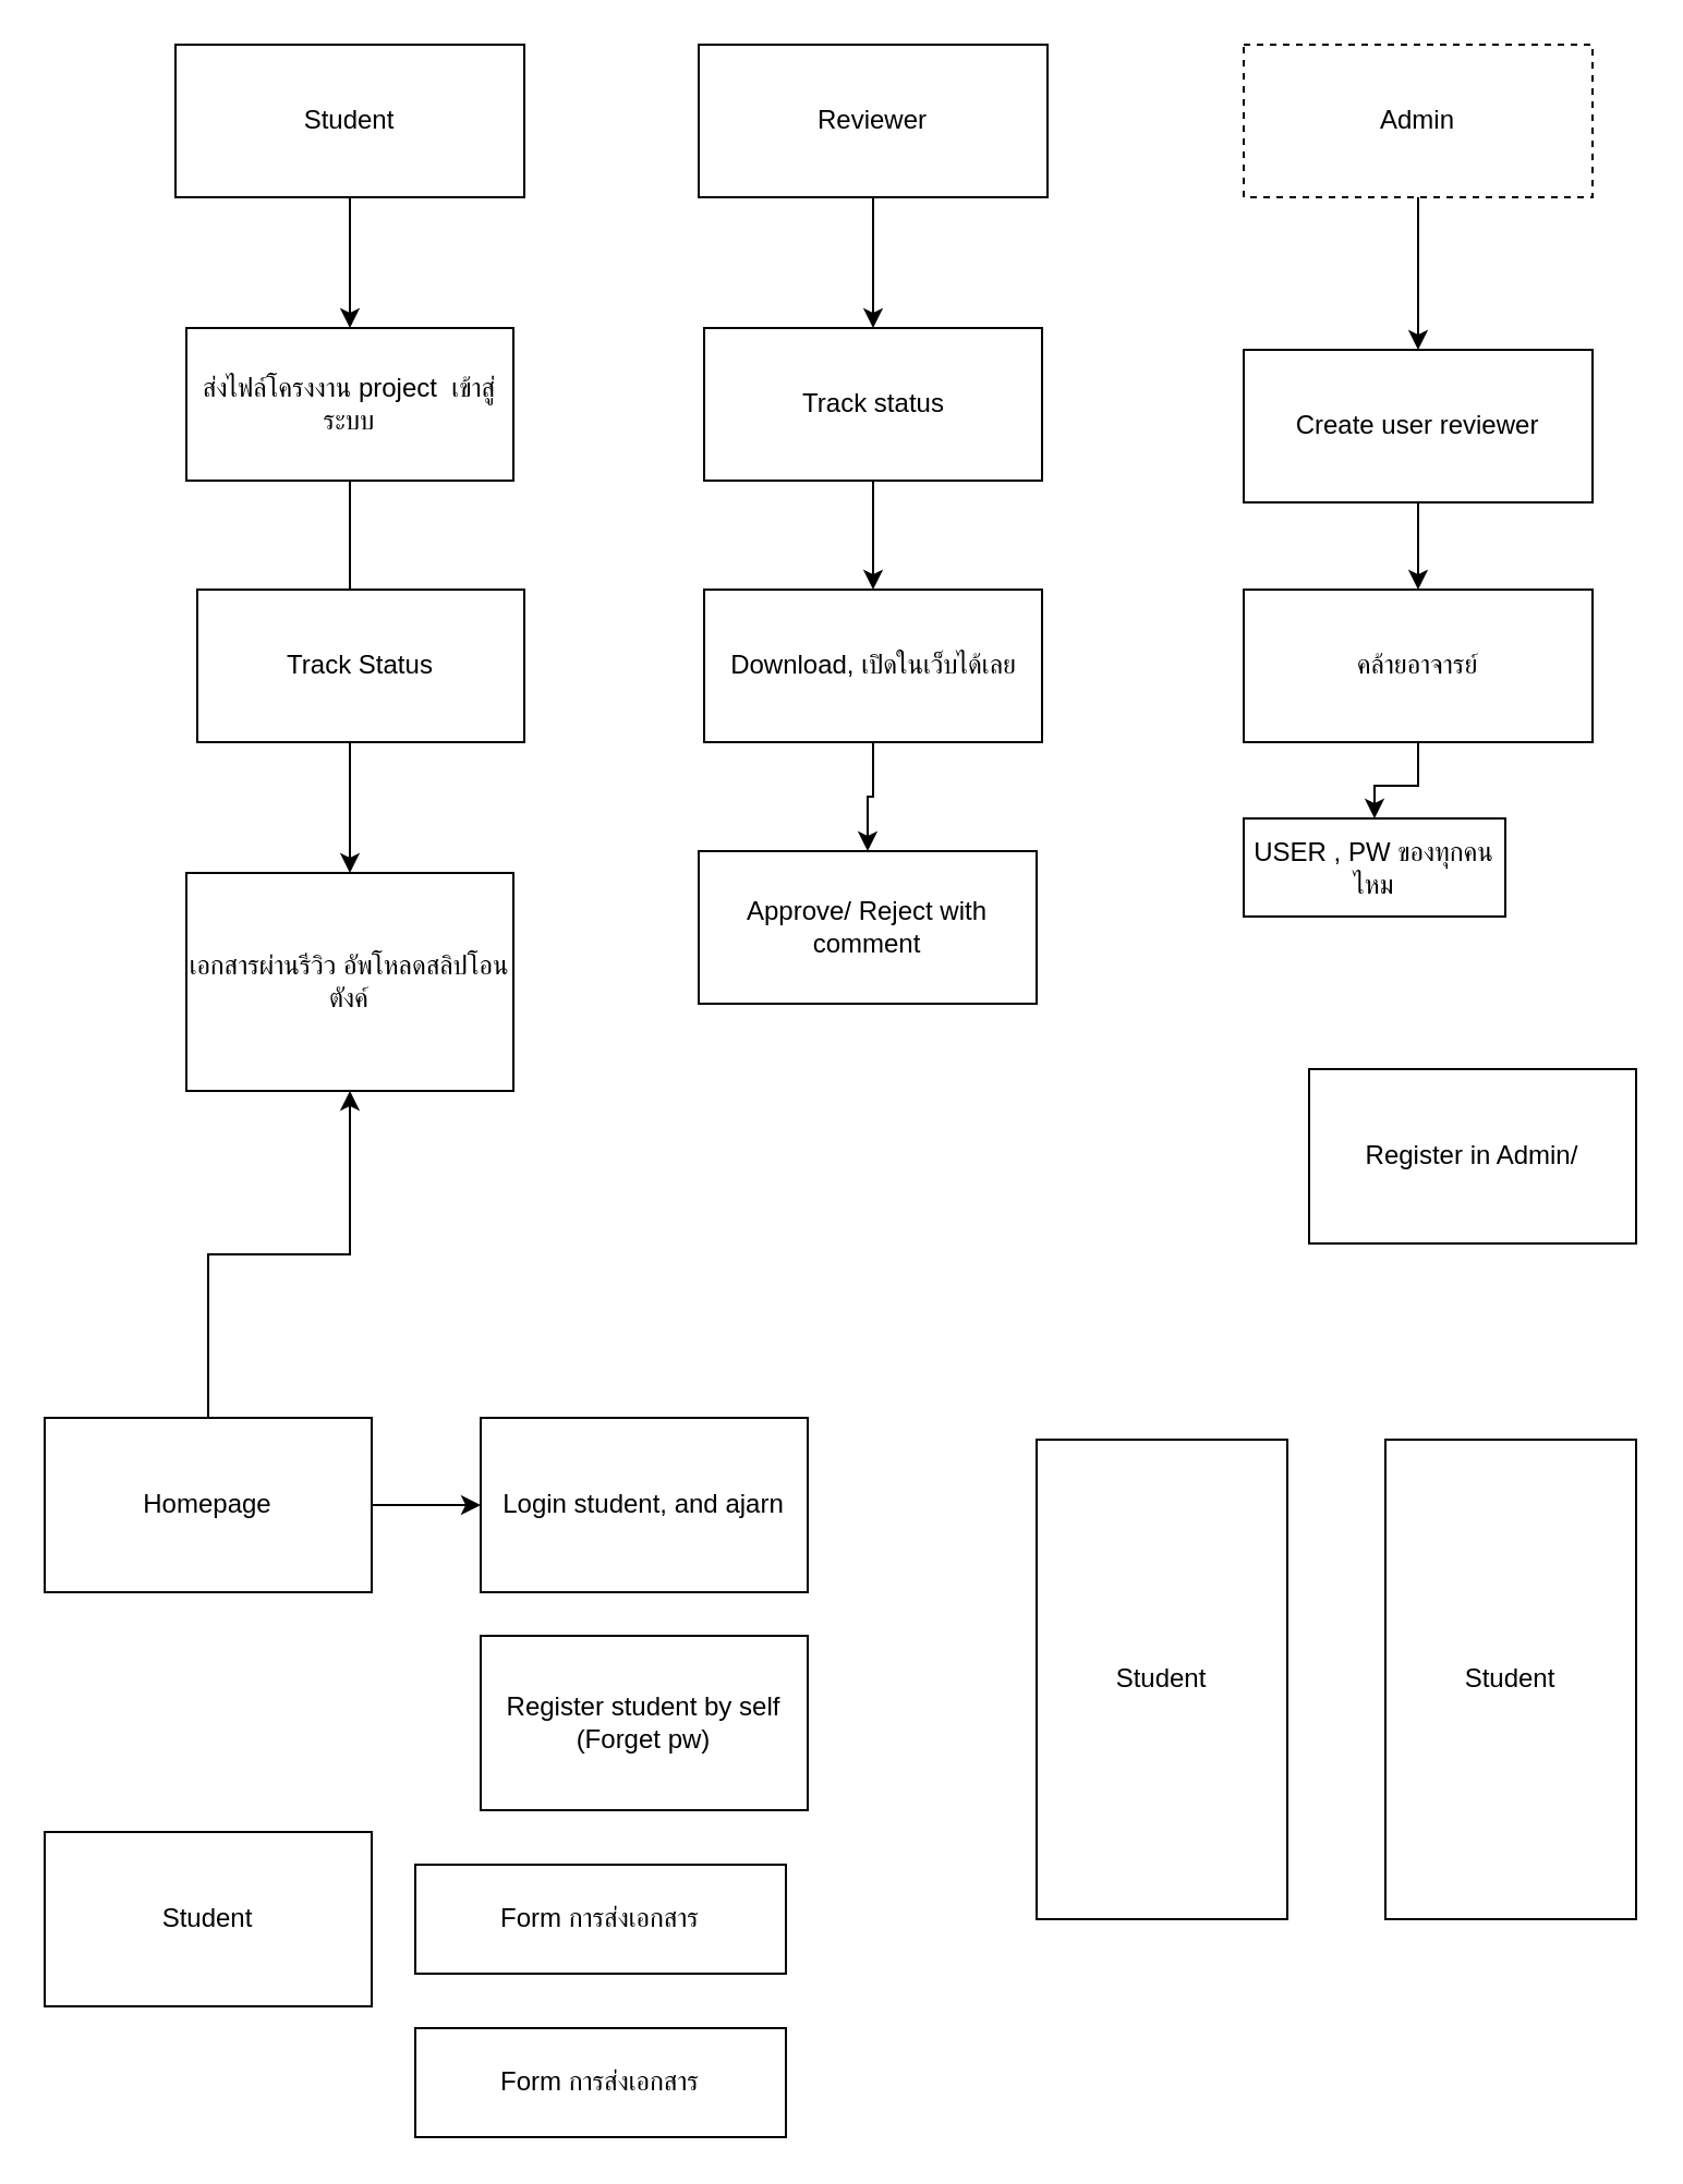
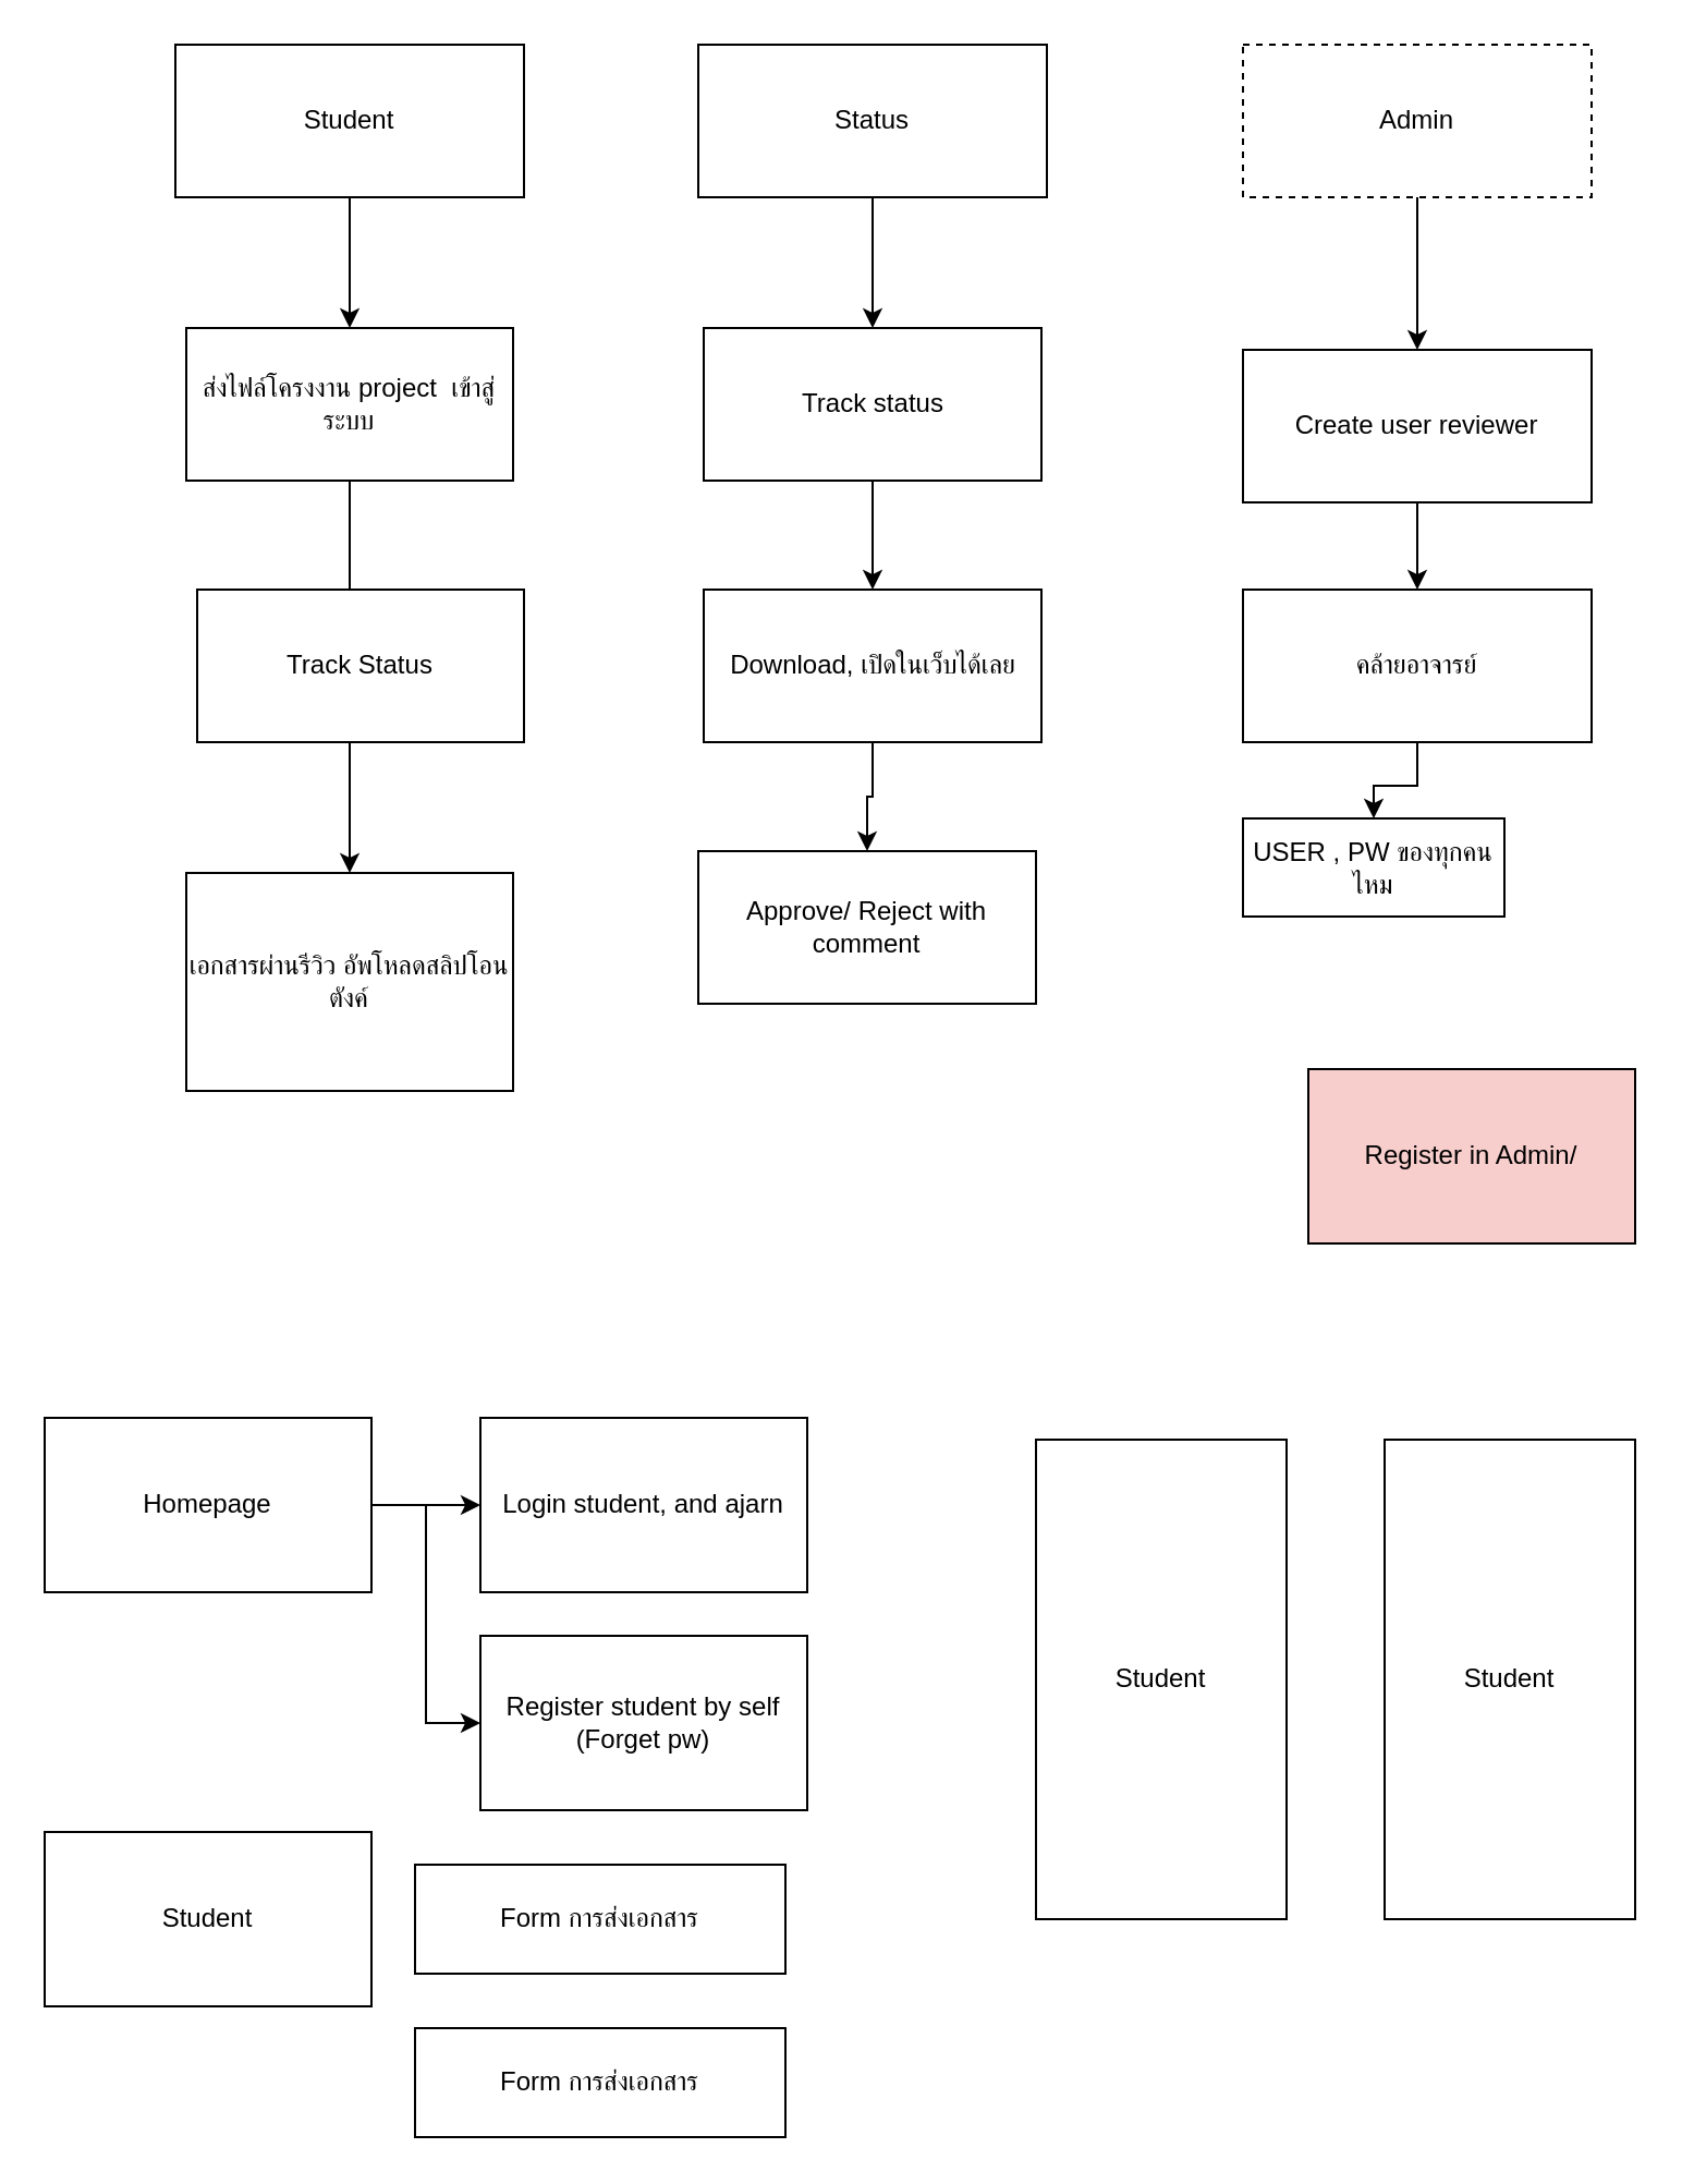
  <mxCell id="0" />
  <mxCell id="1" parent="0" />
  <mxCell id="2" value="" style="edgeStyle=orthogonalEdgeStyle;rounded=0;orthogonalLoop=1;jettySize=auto;html=1;" edge="1" parent="1" source="3" target="9"><mxGeometry relative="1" as="geometry" /></mxCell>
  <mxCell id="3" value="Student" style="rounded=0;whiteSpace=wrap;html=1;" parent="1" vertex="1"><mxGeometry x="80" y="20" width="160" height="70" as="geometry" /></mxCell>
  <mxCell id="4" value="" style="edgeStyle=orthogonalEdgeStyle;rounded=0;orthogonalLoop=1;jettySize=auto;html=1;" edge="1" parent="1" source="5" target="13"><mxGeometry relative="1" as="geometry" /></mxCell>
- <mxCell id="5" value="Reviewer" style="rounded=0;whiteSpace=wrap;html=1;" vertex="1" parent="1"><mxGeometry x="320" y="20" width="160" height="70" as="geometry" /></mxCell>
+ <mxCell id="5" value="Status" style="rounded=0;whiteSpace=wrap;html=1;" vertex="1" parent="1"><mxGeometry x="320" y="20" width="160" height="70" as="geometry" /></mxCell>
  <mxCell id="6" value="" style="edgeStyle=orthogonalEdgeStyle;rounded=0;orthogonalLoop=1;jettySize=auto;html=1;" edge="1" parent="1" source="7" target="18"><mxGeometry relative="1" as="geometry" /></mxCell>
  <mxCell id="7" value="Admin" style="rounded=0;whiteSpace=wrap;html=1;dashed=1;" vertex="1" parent="1"><mxGeometry x="570" y="20" width="160" height="70" as="geometry" /></mxCell>
  <mxCell id="8" value="" style="edgeStyle=orthogonalEdgeStyle;rounded=0;orthogonalLoop=1;jettySize=auto;html=1;" edge="1" parent="1" source="9" target="10"><mxGeometry relative="1" as="geometry" /></mxCell>
  <mxCell id="9" value="ส่งไฟล์โครงงาน project&amp;nbsp; เข้าสู่ระบบ" style="rounded=0;whiteSpace=wrap;html=1;" vertex="1" parent="1"><mxGeometry x="85" y="150" width="150" height="70" as="geometry" /></mxCell>
  <mxCell id="10" value="เอกสารผ่านรีวิว อัพโหลดสลิปโอนตังค์" style="rounded=0;whiteSpace=wrap;html=1;" vertex="1" parent="1"><mxGeometry x="85" y="400" width="150" height="100" as="geometry" /></mxCell>
  <mxCell id="11" value="Track Status" style="rounded=0;whiteSpace=wrap;html=1;" vertex="1" parent="1"><mxGeometry x="90" y="270" width="150" height="70" as="geometry" /></mxCell>
  <mxCell id="12" value="" style="edgeStyle=orthogonalEdgeStyle;rounded=0;orthogonalLoop=1;jettySize=auto;html=1;" edge="1" parent="1" source="13" target="15"><mxGeometry relative="1" as="geometry" /></mxCell>
  <mxCell id="13" value="Track status" style="rounded=0;whiteSpace=wrap;html=1;" vertex="1" parent="1"><mxGeometry x="322.5" y="150" width="155" height="70" as="geometry" /></mxCell>
  <mxCell id="14" value="" style="edgeStyle=orthogonalEdgeStyle;rounded=0;orthogonalLoop=1;jettySize=auto;html=1;" edge="1" parent="1" source="15" target="16"><mxGeometry relative="1" as="geometry" /></mxCell>
  <mxCell id="15" value="Download, เปิดในเว็บได้เลย" style="rounded=0;whiteSpace=wrap;html=1;" vertex="1" parent="1"><mxGeometry x="322.5" y="270" width="155" height="70" as="geometry" /></mxCell>
  <mxCell id="16" value="Approve/ Reject with comment" style="rounded=0;whiteSpace=wrap;html=1;" vertex="1" parent="1"><mxGeometry x="320" y="390" width="155" height="70" as="geometry" /></mxCell>
  <mxCell id="17" value="" style="edgeStyle=orthogonalEdgeStyle;rounded=0;orthogonalLoop=1;jettySize=auto;html=1;" edge="1" parent="1" source="18" target="20"><mxGeometry relative="1" as="geometry" /></mxCell>
  <mxCell id="18" value="Create user reviewer" style="rounded=0;whiteSpace=wrap;html=1;" vertex="1" parent="1"><mxGeometry x="570" y="160" width="160" height="70" as="geometry" /></mxCell>
  <mxCell id="19" value="" style="edgeStyle=orthogonalEdgeStyle;rounded=0;orthogonalLoop=1;jettySize=auto;html=1;" edge="1" parent="1" source="20" target="26"><mxGeometry relative="1" as="geometry" /></mxCell>
  <mxCell id="20" value="คล้ายอาจารย์" style="rounded=0;whiteSpace=wrap;html=1;" vertex="1" parent="1"><mxGeometry x="570" y="270" width="160" height="70" as="geometry" /></mxCell>
- <mxCell id="21" value="Register in Admin/" style="rounded=0;whiteSpace=wrap;html=1;" vertex="1" parent="1"><mxGeometry x="600" y="490" width="150" height="80" as="geometry" /></mxCell>
+ <mxCell id="21" value="Register in Admin/" style="rounded=0;whiteSpace=wrap;html=1;fillColor=#f8cecc;" vertex="1" parent="1"><mxGeometry x="600" y="490" width="150" height="80" as="geometry" /></mxCell>
  <mxCell id="22" value="Register student by self&lt;br&gt;(Forget pw)" style="rounded=0;whiteSpace=wrap;html=1;" vertex="1" parent="1"><mxGeometry x="220" y="750" width="150" height="80" as="geometry" /></mxCell>
  <mxCell id="23" value="" style="edgeStyle=orthogonalEdgeStyle;rounded=0;orthogonalLoop=1;jettySize=auto;html=1;" edge="1" parent="1" source="25" target="27"><mxGeometry relative="1" as="geometry" /></mxCell>
- <mxCell id="24" style="edgeStyle=orthogonalEdgeStyle;rounded=0;orthogonalLoop=1;jettySize=auto;html=1;" edge="1" parent="1" source="25" target="10"><mxGeometry relative="1" as="geometry" /></mxCell>
+ <mxCell id="24" style="edgeStyle=orthogonalEdgeStyle;rounded=0;orthogonalLoop=1;jettySize=auto;html=1;entryX=0;entryY=0.5;entryDx=0;entryDy=0;" edge="1" parent="1" source="25" target="22"><mxGeometry relative="1" as="geometry" /></mxCell>
  <mxCell id="25" value="Homepage" style="rounded=0;whiteSpace=wrap;html=1;" vertex="1" parent="1"><mxGeometry x="20" y="650" width="150" height="80" as="geometry" /></mxCell>
  <mxCell id="26" value="USER , PW ของทุกคนไหม" style="rounded=0;whiteSpace=wrap;html=1;" vertex="1" parent="1"><mxGeometry x="570" y="375" width="120" height="45" as="geometry" /></mxCell>
  <mxCell id="27" value="Login student, and ajarn" style="rounded=0;whiteSpace=wrap;html=1;" vertex="1" parent="1"><mxGeometry x="220" y="650" width="150" height="80" as="geometry" /></mxCell>
  <mxCell id="28" value="Student" style="rounded=0;whiteSpace=wrap;html=1;" vertex="1" parent="1"><mxGeometry x="20" y="840" width="150" height="80" as="geometry" /></mxCell>
  <mxCell id="29" value="Form การส่งเอกสาร" style="rounded=0;whiteSpace=wrap;html=1;" vertex="1" parent="1"><mxGeometry x="190" y="855" width="170" height="50" as="geometry" /></mxCell>
  <mxCell id="30" value="Form การส่งเอกสาร" style="rounded=0;whiteSpace=wrap;html=1;" vertex="1" parent="1"><mxGeometry x="190" y="930" width="170" height="50" as="geometry" /></mxCell>
  <mxCell id="31" value="Student" style="rounded=0;whiteSpace=wrap;html=1;" vertex="1" parent="1"><mxGeometry x="475" y="660" width="115" height="220" as="geometry" /></mxCell>
  <mxCell id="32" value="Student" style="rounded=0;whiteSpace=wrap;html=1;" vertex="1" parent="1"><mxGeometry x="635" y="660" width="115" height="220" as="geometry" /></mxCell>
